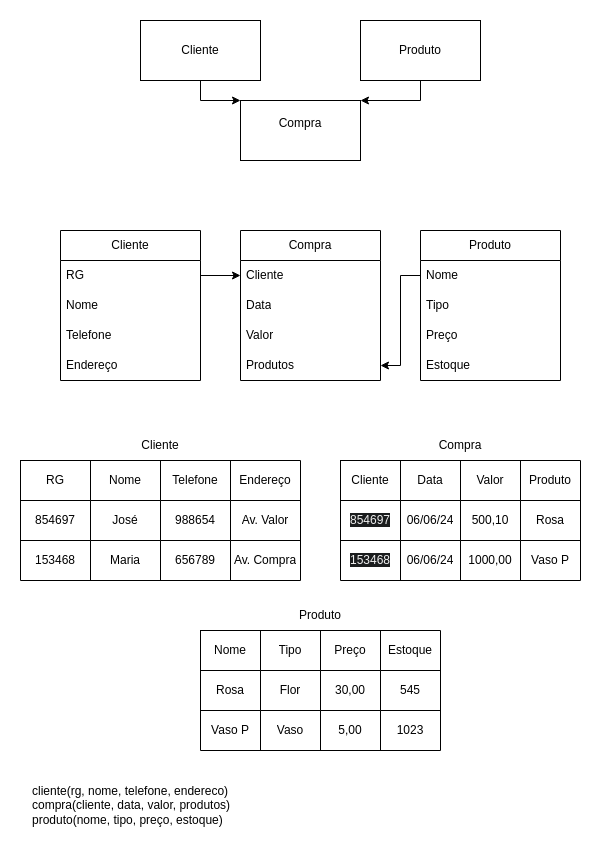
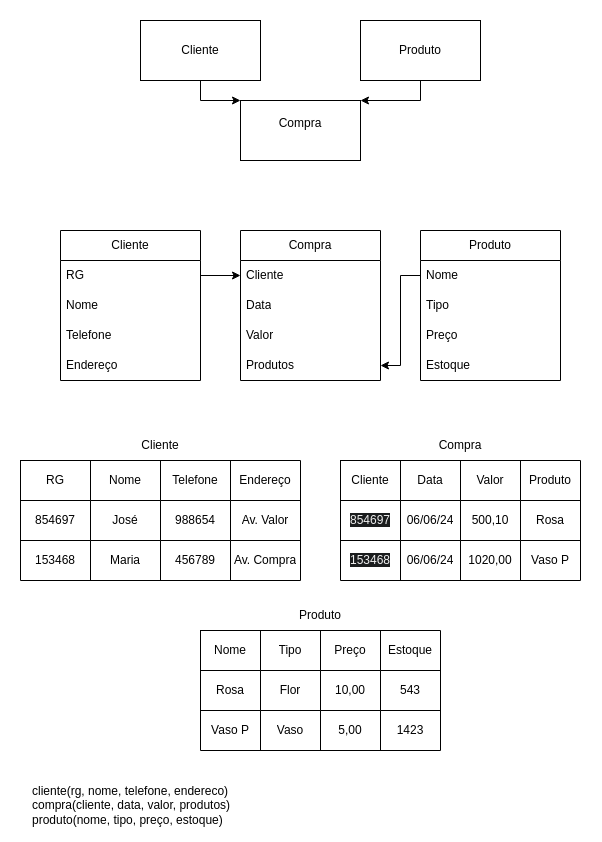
  <mxCell id="0" />
  <mxCell id="1" parent="0" />
  <mxCell id="2" style="edgeStyle=orthogonalEdgeStyle;rounded=0;orthogonalLoop=1;jettySize=auto;html=1;entryX=0;entryY=0;entryDx=0;entryDy=0;" parent="1" source="3" target="6" edge="1"><mxGeometry relative="1" as="geometry" /></mxCell>
  <mxCell id="3" value="Cliente" style="rounded=0;whiteSpace=wrap;html=1;" parent="1" vertex="1"><mxGeometry x="140" y="20" width="120" height="60" as="geometry" /></mxCell>
  <mxCell id="4" style="edgeStyle=orthogonalEdgeStyle;rounded=0;orthogonalLoop=1;jettySize=auto;html=1;entryX=1;entryY=0;entryDx=0;entryDy=0;" parent="1" source="5" target="6" edge="1"><mxGeometry relative="1" as="geometry" /></mxCell>
  <mxCell id="5" value="Produto" style="rounded=0;whiteSpace=wrap;html=1;" parent="1" vertex="1"><mxGeometry x="360" y="20" width="120" height="60" as="geometry" /></mxCell>
  <mxCell id="6" value="Compra&lt;div&gt;&lt;br&gt;&lt;/div&gt;" style="rounded=0;whiteSpace=wrap;html=1;" parent="1" vertex="1"><mxGeometry x="240" y="100" width="120" height="60" as="geometry" /></mxCell>
  <mxCell id="7" value="Cliente" style="swimlane;fontStyle=0;childLayout=stackLayout;horizontal=1;startSize=30;horizontalStack=0;resizeParent=1;resizeParentMax=0;resizeLast=0;collapsible=1;marginBottom=0;whiteSpace=wrap;html=1;" parent="1" vertex="1"><mxGeometry x="60" y="230" width="140" height="150" as="geometry" /></mxCell>
  <mxCell id="8" value="RG" style="text;strokeColor=none;fillColor=none;align=left;verticalAlign=middle;spacingLeft=4;spacingRight=4;overflow=hidden;points=[[0,0.5],[1,0.5]];portConstraint=eastwest;rotatable=0;whiteSpace=wrap;html=1;" parent="7" vertex="1"><mxGeometry y="30" width="140" height="30" as="geometry" /></mxCell>
  <mxCell id="9" value="Nome" style="text;strokeColor=none;fillColor=none;align=left;verticalAlign=middle;spacingLeft=4;spacingRight=4;overflow=hidden;points=[[0,0.5],[1,0.5]];portConstraint=eastwest;rotatable=0;whiteSpace=wrap;html=1;" parent="7" vertex="1"><mxGeometry y="60" width="140" height="30" as="geometry" /></mxCell>
  <mxCell id="10" value="Telefone" style="text;strokeColor=none;fillColor=none;align=left;verticalAlign=middle;spacingLeft=4;spacingRight=4;overflow=hidden;points=[[0,0.5],[1,0.5]];portConstraint=eastwest;rotatable=0;whiteSpace=wrap;html=1;" parent="7" vertex="1"><mxGeometry y="90" width="140" height="30" as="geometry" /></mxCell>
  <mxCell id="11" value="Endereço" style="text;strokeColor=none;fillColor=none;align=left;verticalAlign=middle;spacingLeft=4;spacingRight=4;overflow=hidden;points=[[0,0.5],[1,0.5]];portConstraint=eastwest;rotatable=0;whiteSpace=wrap;html=1;" parent="7" vertex="1"><mxGeometry y="120" width="140" height="30" as="geometry" /></mxCell>
  <mxCell id="12" value="Produto" style="swimlane;fontStyle=0;childLayout=stackLayout;horizontal=1;startSize=30;horizontalStack=0;resizeParent=1;resizeParentMax=0;resizeLast=0;collapsible=1;marginBottom=0;whiteSpace=wrap;html=1;" parent="1" vertex="1"><mxGeometry x="420" y="230" width="140" height="150" as="geometry" /></mxCell>
  <mxCell id="13" value="Nome" style="text;strokeColor=none;fillColor=none;align=left;verticalAlign=middle;spacingLeft=4;spacingRight=4;overflow=hidden;points=[[0,0.5],[1,0.5]];portConstraint=eastwest;rotatable=0;whiteSpace=wrap;html=1;" parent="12" vertex="1"><mxGeometry y="30" width="140" height="30" as="geometry" /></mxCell>
  <mxCell id="14" value="Tipo" style="text;strokeColor=none;fillColor=none;align=left;verticalAlign=middle;spacingLeft=4;spacingRight=4;overflow=hidden;points=[[0,0.5],[1,0.5]];portConstraint=eastwest;rotatable=0;whiteSpace=wrap;html=1;" parent="12" vertex="1"><mxGeometry y="60" width="140" height="30" as="geometry" /></mxCell>
  <mxCell id="15" value="Preço" style="text;strokeColor=none;fillColor=none;align=left;verticalAlign=middle;spacingLeft=4;spacingRight=4;overflow=hidden;points=[[0,0.5],[1,0.5]];portConstraint=eastwest;rotatable=0;whiteSpace=wrap;html=1;" parent="12" vertex="1"><mxGeometry y="90" width="140" height="30" as="geometry" /></mxCell>
  <mxCell id="16" value="Estoque" style="text;strokeColor=none;fillColor=none;align=left;verticalAlign=middle;spacingLeft=4;spacingRight=4;overflow=hidden;points=[[0,0.5],[1,0.5]];portConstraint=eastwest;rotatable=0;whiteSpace=wrap;html=1;" parent="12" vertex="1"><mxGeometry y="120" width="140" height="30" as="geometry" /></mxCell>
  <mxCell id="17" value="Compra" style="swimlane;fontStyle=0;childLayout=stackLayout;horizontal=1;startSize=30;horizontalStack=0;resizeParent=1;resizeParentMax=0;resizeLast=0;collapsible=1;marginBottom=0;whiteSpace=wrap;html=1;" parent="1" vertex="1"><mxGeometry x="240" y="230" width="140" height="150" as="geometry" /></mxCell>
  <mxCell id="18" value="Cliente" style="text;strokeColor=none;fillColor=none;align=left;verticalAlign=middle;spacingLeft=4;spacingRight=4;overflow=hidden;points=[[0,0.5],[1,0.5]];portConstraint=eastwest;rotatable=0;whiteSpace=wrap;html=1;" parent="17" vertex="1"><mxGeometry y="30" width="140" height="30" as="geometry" /></mxCell>
  <mxCell id="19" value="Data" style="text;strokeColor=none;fillColor=none;align=left;verticalAlign=middle;spacingLeft=4;spacingRight=4;overflow=hidden;points=[[0,0.5],[1,0.5]];portConstraint=eastwest;rotatable=0;whiteSpace=wrap;html=1;" parent="17" vertex="1"><mxGeometry y="60" width="140" height="30" as="geometry" /></mxCell>
  <mxCell id="20" value="Valor" style="text;strokeColor=none;fillColor=none;align=left;verticalAlign=middle;spacingLeft=4;spacingRight=4;overflow=hidden;points=[[0,0.5],[1,0.5]];portConstraint=eastwest;rotatable=0;whiteSpace=wrap;html=1;" parent="17" vertex="1"><mxGeometry y="90" width="140" height="30" as="geometry" /></mxCell>
  <mxCell id="21" value="Produtos" style="text;strokeColor=none;fillColor=none;align=left;verticalAlign=middle;spacingLeft=4;spacingRight=4;overflow=hidden;points=[[0,0.5],[1,0.5]];portConstraint=eastwest;rotatable=0;whiteSpace=wrap;html=1;" parent="17" vertex="1"><mxGeometry y="120" width="140" height="30" as="geometry" /></mxCell>
  <mxCell id="22" style="edgeStyle=orthogonalEdgeStyle;rounded=0;orthogonalLoop=1;jettySize=auto;html=1;entryX=1;entryY=0.5;entryDx=0;entryDy=0;" parent="1" source="13" target="21" edge="1"><mxGeometry relative="1" as="geometry" /></mxCell>
  <mxCell id="23" style="edgeStyle=orthogonalEdgeStyle;rounded=0;orthogonalLoop=1;jettySize=auto;html=1;entryX=0;entryY=0.5;entryDx=0;entryDy=0;" parent="1" source="8" target="18" edge="1"><mxGeometry relative="1" as="geometry" /></mxCell>
  <mxCell id="24" value="" style="shape=table;startSize=0;container=1;collapsible=0;childLayout=tableLayout;" parent="1" vertex="1"><mxGeometry x="20" y="460" width="280" height="120" as="geometry" /></mxCell>
  <mxCell id="25" value="" style="shape=tableRow;horizontal=0;startSize=0;swimlaneHead=0;swimlaneBody=0;strokeColor=inherit;top=0;left=0;bottom=0;right=0;collapsible=0;dropTarget=0;fillColor=none;points=[[0,0.5],[1,0.5]];portConstraint=eastwest;" parent="24" vertex="1"><mxGeometry width="280" height="40" as="geometry" /></mxCell>
  <mxCell id="26" value="RG" style="shape=partialRectangle;html=1;whiteSpace=wrap;connectable=0;strokeColor=inherit;overflow=hidden;fillColor=none;top=0;left=0;bottom=0;right=0;pointerEvents=1;" parent="25" vertex="1"><mxGeometry width="70" height="40" as="geometry"><mxRectangle width="70" height="40" as="alternateBounds" /></mxGeometry></mxCell>
  <mxCell id="27" value="Nome" style="shape=partialRectangle;html=1;whiteSpace=wrap;connectable=0;strokeColor=inherit;overflow=hidden;fillColor=none;top=0;left=0;bottom=0;right=0;pointerEvents=1;" parent="25" vertex="1"><mxGeometry x="70" width="70" height="40" as="geometry"><mxRectangle width="70" height="40" as="alternateBounds" /></mxGeometry></mxCell>
  <mxCell id="28" value="Telefone" style="shape=partialRectangle;html=1;whiteSpace=wrap;connectable=0;strokeColor=inherit;overflow=hidden;fillColor=none;top=0;left=0;bottom=0;right=0;pointerEvents=1;" parent="25" vertex="1"><mxGeometry x="140" width="70" height="40" as="geometry"><mxRectangle width="70" height="40" as="alternateBounds" /></mxGeometry></mxCell>
  <mxCell id="29" value="Endereço" style="shape=partialRectangle;html=1;whiteSpace=wrap;connectable=0;strokeColor=inherit;overflow=hidden;fillColor=none;top=0;left=0;bottom=0;right=0;pointerEvents=1;" parent="25" vertex="1"><mxGeometry x="210" width="70" height="40" as="geometry"><mxRectangle width="70" height="40" as="alternateBounds" /></mxGeometry></mxCell>
  <mxCell id="30" value="" style="shape=tableRow;horizontal=0;startSize=0;swimlaneHead=0;swimlaneBody=0;strokeColor=inherit;top=0;left=0;bottom=0;right=0;collapsible=0;dropTarget=0;fillColor=none;points=[[0,0.5],[1,0.5]];portConstraint=eastwest;" parent="24" vertex="1"><mxGeometry y="40" width="280" height="40" as="geometry" /></mxCell>
  <mxCell id="31" value="854697" style="shape=partialRectangle;html=1;whiteSpace=wrap;connectable=0;strokeColor=inherit;overflow=hidden;fillColor=none;top=0;left=0;bottom=0;right=0;pointerEvents=1;" parent="30" vertex="1"><mxGeometry width="70" height="40" as="geometry"><mxRectangle width="70" height="40" as="alternateBounds" /></mxGeometry></mxCell>
  <mxCell id="32" value="José" style="shape=partialRectangle;html=1;whiteSpace=wrap;connectable=0;strokeColor=inherit;overflow=hidden;fillColor=none;top=0;left=0;bottom=0;right=0;pointerEvents=1;" parent="30" vertex="1"><mxGeometry x="70" width="70" height="40" as="geometry"><mxRectangle width="70" height="40" as="alternateBounds" /></mxGeometry></mxCell>
  <mxCell id="33" value="988654" style="shape=partialRectangle;html=1;whiteSpace=wrap;connectable=0;strokeColor=inherit;overflow=hidden;fillColor=none;top=0;left=0;bottom=0;right=0;pointerEvents=1;" parent="30" vertex="1"><mxGeometry x="140" width="70" height="40" as="geometry"><mxRectangle width="70" height="40" as="alternateBounds" /></mxGeometry></mxCell>
  <mxCell id="34" value="Av. Valor" style="shape=partialRectangle;html=1;whiteSpace=wrap;connectable=0;strokeColor=inherit;overflow=hidden;fillColor=none;top=0;left=0;bottom=0;right=0;pointerEvents=1;" parent="30" vertex="1"><mxGeometry x="210" width="70" height="40" as="geometry"><mxRectangle width="70" height="40" as="alternateBounds" /></mxGeometry></mxCell>
  <mxCell id="35" value="" style="shape=tableRow;horizontal=0;startSize=0;swimlaneHead=0;swimlaneBody=0;strokeColor=inherit;top=0;left=0;bottom=0;right=0;collapsible=0;dropTarget=0;fillColor=none;points=[[0,0.5],[1,0.5]];portConstraint=eastwest;" parent="24" vertex="1"><mxGeometry y="80" width="280" height="40" as="geometry" /></mxCell>
  <mxCell id="36" value="153468" style="shape=partialRectangle;html=1;whiteSpace=wrap;connectable=0;strokeColor=inherit;overflow=hidden;fillColor=none;top=0;left=0;bottom=0;right=0;pointerEvents=1;" parent="35" vertex="1"><mxGeometry width="70" height="40" as="geometry"><mxRectangle width="70" height="40" as="alternateBounds" /></mxGeometry></mxCell>
  <mxCell id="37" value="Maria" style="shape=partialRectangle;html=1;whiteSpace=wrap;connectable=0;strokeColor=inherit;overflow=hidden;fillColor=none;top=0;left=0;bottom=0;right=0;pointerEvents=1;" parent="35" vertex="1"><mxGeometry x="70" width="70" height="40" as="geometry"><mxRectangle width="70" height="40" as="alternateBounds" /></mxGeometry></mxCell>
- <mxCell id="38" value="656789" style="shape=partialRectangle;html=1;whiteSpace=wrap;connectable=0;strokeColor=inherit;overflow=hidden;fillColor=none;top=0;left=0;bottom=0;right=0;pointerEvents=1;" parent="35" vertex="1"><mxGeometry x="140" width="70" height="40" as="geometry"><mxRectangle width="70" height="40" as="alternateBounds" /></mxGeometry></mxCell>
+ <mxCell id="38" value="456789" style="shape=partialRectangle;html=1;whiteSpace=wrap;connectable=0;strokeColor=inherit;overflow=hidden;fillColor=none;top=0;left=0;bottom=0;right=0;pointerEvents=1;" parent="35" vertex="1"><mxGeometry x="140" width="70" height="40" as="geometry"><mxRectangle width="70" height="40" as="alternateBounds" /></mxGeometry></mxCell>
  <mxCell id="39" value="Av. Compra" style="shape=partialRectangle;html=1;whiteSpace=wrap;connectable=0;strokeColor=inherit;overflow=hidden;fillColor=none;top=0;left=0;bottom=0;right=0;pointerEvents=1;" parent="35" vertex="1"><mxGeometry x="210" width="70" height="40" as="geometry"><mxRectangle width="70" height="40" as="alternateBounds" /></mxGeometry></mxCell>
  <mxCell id="40" value="" style="shape=table;startSize=0;container=1;collapsible=0;childLayout=tableLayout;" parent="1" vertex="1"><mxGeometry x="340" y="460" width="240" height="120" as="geometry" /></mxCell>
  <mxCell id="41" value="" style="shape=tableRow;horizontal=0;startSize=0;swimlaneHead=0;swimlaneBody=0;strokeColor=inherit;top=0;left=0;bottom=0;right=0;collapsible=0;dropTarget=0;fillColor=none;points=[[0,0.5],[1,0.5]];portConstraint=eastwest;" parent="40" vertex="1"><mxGeometry width="240" height="40" as="geometry" /></mxCell>
  <mxCell id="42" value="Cliente" style="shape=partialRectangle;html=1;whiteSpace=wrap;connectable=0;strokeColor=inherit;overflow=hidden;fillColor=none;top=0;left=0;bottom=0;right=0;pointerEvents=1;" parent="41" vertex="1"><mxGeometry width="60" height="40" as="geometry"><mxRectangle width="60" height="40" as="alternateBounds" /></mxGeometry></mxCell>
  <mxCell id="43" value="Data" style="shape=partialRectangle;html=1;whiteSpace=wrap;connectable=0;strokeColor=inherit;overflow=hidden;fillColor=none;top=0;left=0;bottom=0;right=0;pointerEvents=1;" parent="41" vertex="1"><mxGeometry x="60" width="60" height="40" as="geometry"><mxRectangle width="60" height="40" as="alternateBounds" /></mxGeometry></mxCell>
  <mxCell id="44" value="Valor" style="shape=partialRectangle;html=1;whiteSpace=wrap;connectable=0;strokeColor=inherit;overflow=hidden;fillColor=none;top=0;left=0;bottom=0;right=0;pointerEvents=1;" parent="41" vertex="1"><mxGeometry x="120" width="60" height="40" as="geometry"><mxRectangle width="60" height="40" as="alternateBounds" /></mxGeometry></mxCell>
  <mxCell id="45" value="Produto" style="shape=partialRectangle;html=1;whiteSpace=wrap;connectable=0;strokeColor=inherit;overflow=hidden;fillColor=none;top=0;left=0;bottom=0;right=0;pointerEvents=1;" parent="41" vertex="1"><mxGeometry x="180" width="60" height="40" as="geometry"><mxRectangle width="60" height="40" as="alternateBounds" /></mxGeometry></mxCell>
  <mxCell id="46" value="" style="shape=tableRow;horizontal=0;startSize=0;swimlaneHead=0;swimlaneBody=0;strokeColor=inherit;top=0;left=0;bottom=0;right=0;collapsible=0;dropTarget=0;fillColor=none;points=[[0,0.5],[1,0.5]];portConstraint=eastwest;" parent="40" vertex="1"><mxGeometry y="40" width="240" height="40" as="geometry" /></mxCell>
  <mxCell id="47" value="&lt;span style=&quot;color: rgb(240, 240, 240); font-family: Helvetica; font-size: 12px; font-style: normal; font-variant-ligatures: normal; font-variant-caps: normal; font-weight: 400; letter-spacing: normal; orphans: 2; text-align: center; text-indent: 0px; text-transform: none; widows: 2; word-spacing: 0px; -webkit-text-stroke-width: 0px; white-space: normal; background-color: rgb(27, 29, 30); text-decoration-thickness: initial; text-decoration-style: initial; text-decoration-color: initial; display: inline !important; float: none;&quot;&gt;854697&lt;/span&gt;" style="shape=partialRectangle;html=1;whiteSpace=wrap;connectable=0;strokeColor=inherit;overflow=hidden;fillColor=none;top=0;left=0;bottom=0;right=0;pointerEvents=1;" parent="46" vertex="1"><mxGeometry width="60" height="40" as="geometry"><mxRectangle width="60" height="40" as="alternateBounds" /></mxGeometry></mxCell>
  <mxCell id="48" value="06/06/24" style="shape=partialRectangle;html=1;whiteSpace=wrap;connectable=0;strokeColor=inherit;overflow=hidden;fillColor=none;top=0;left=0;bottom=0;right=0;pointerEvents=1;" parent="46" vertex="1"><mxGeometry x="60" width="60" height="40" as="geometry"><mxRectangle width="60" height="40" as="alternateBounds" /></mxGeometry></mxCell>
  <mxCell id="49" value="500,10" style="shape=partialRectangle;html=1;whiteSpace=wrap;connectable=0;strokeColor=inherit;overflow=hidden;fillColor=none;top=0;left=0;bottom=0;right=0;pointerEvents=1;" parent="46" vertex="1"><mxGeometry x="120" width="60" height="40" as="geometry"><mxRectangle width="60" height="40" as="alternateBounds" /></mxGeometry></mxCell>
  <mxCell id="50" value="Rosa" style="shape=partialRectangle;html=1;whiteSpace=wrap;connectable=0;strokeColor=inherit;overflow=hidden;fillColor=none;top=0;left=0;bottom=0;right=0;pointerEvents=1;" parent="46" vertex="1"><mxGeometry x="180" width="60" height="40" as="geometry"><mxRectangle width="60" height="40" as="alternateBounds" /></mxGeometry></mxCell>
  <mxCell id="51" value="" style="shape=tableRow;horizontal=0;startSize=0;swimlaneHead=0;swimlaneBody=0;strokeColor=inherit;top=0;left=0;bottom=0;right=0;collapsible=0;dropTarget=0;fillColor=none;points=[[0,0.5],[1,0.5]];portConstraint=eastwest;" parent="40" vertex="1"><mxGeometry y="80" width="240" height="40" as="geometry" /></mxCell>
  <mxCell id="52" value="&lt;span style=&quot;color: rgb(240, 240, 240); font-family: Helvetica; font-size: 12px; font-style: normal; font-variant-ligatures: normal; font-variant-caps: normal; font-weight: 400; letter-spacing: normal; orphans: 2; text-align: center; text-indent: 0px; text-transform: none; widows: 2; word-spacing: 0px; -webkit-text-stroke-width: 0px; white-space: normal; background-color: rgb(27, 29, 30); text-decoration-thickness: initial; text-decoration-style: initial; text-decoration-color: initial; display: inline !important; float: none;&quot;&gt;153468&lt;/span&gt;" style="shape=partialRectangle;html=1;whiteSpace=wrap;connectable=0;strokeColor=inherit;overflow=hidden;fillColor=none;top=0;left=0;bottom=0;right=0;pointerEvents=1;" parent="51" vertex="1"><mxGeometry width="60" height="40" as="geometry"><mxRectangle width="60" height="40" as="alternateBounds" /></mxGeometry></mxCell>
  <mxCell id="53" value="06/06/24" style="shape=partialRectangle;html=1;whiteSpace=wrap;connectable=0;strokeColor=inherit;overflow=hidden;fillColor=none;top=0;left=0;bottom=0;right=0;pointerEvents=1;" parent="51" vertex="1"><mxGeometry x="60" width="60" height="40" as="geometry"><mxRectangle width="60" height="40" as="alternateBounds" /></mxGeometry></mxCell>
- <mxCell id="54" value="1000,00" style="shape=partialRectangle;html=1;whiteSpace=wrap;connectable=0;strokeColor=inherit;overflow=hidden;fillColor=none;top=0;left=0;bottom=0;right=0;pointerEvents=1;" parent="51" vertex="1"><mxGeometry x="120" width="60" height="40" as="geometry"><mxRectangle width="60" height="40" as="alternateBounds" /></mxGeometry></mxCell>
+ <mxCell id="54" value="1020,00" style="shape=partialRectangle;html=1;whiteSpace=wrap;connectable=0;strokeColor=inherit;overflow=hidden;fillColor=none;top=0;left=0;bottom=0;right=0;pointerEvents=1;" parent="51" vertex="1"><mxGeometry x="120" width="60" height="40" as="geometry"><mxRectangle width="60" height="40" as="alternateBounds" /></mxGeometry></mxCell>
  <mxCell id="55" value="Vaso P" style="shape=partialRectangle;html=1;whiteSpace=wrap;connectable=0;strokeColor=inherit;overflow=hidden;fillColor=none;top=0;left=0;bottom=0;right=0;pointerEvents=1;" parent="51" vertex="1"><mxGeometry x="180" width="60" height="40" as="geometry"><mxRectangle width="60" height="40" as="alternateBounds" /></mxGeometry></mxCell>
  <mxCell id="56" value="" style="shape=table;startSize=0;container=1;collapsible=0;childLayout=tableLayout;" parent="1" vertex="1"><mxGeometry x="200" y="630" width="240" height="120" as="geometry" /></mxCell>
  <mxCell id="57" value="" style="shape=tableRow;horizontal=0;startSize=0;swimlaneHead=0;swimlaneBody=0;strokeColor=inherit;top=0;left=0;bottom=0;right=0;collapsible=0;dropTarget=0;fillColor=none;points=[[0,0.5],[1,0.5]];portConstraint=eastwest;" parent="56" vertex="1"><mxGeometry width="240" height="40" as="geometry" /></mxCell>
  <mxCell id="58" value="Nome" style="shape=partialRectangle;html=1;whiteSpace=wrap;connectable=0;strokeColor=inherit;overflow=hidden;fillColor=none;top=0;left=0;bottom=0;right=0;pointerEvents=1;" parent="57" vertex="1"><mxGeometry width="60" height="40" as="geometry"><mxRectangle width="60" height="40" as="alternateBounds" /></mxGeometry></mxCell>
  <mxCell id="59" value="Tipo" style="shape=partialRectangle;html=1;whiteSpace=wrap;connectable=0;strokeColor=inherit;overflow=hidden;fillColor=none;top=0;left=0;bottom=0;right=0;pointerEvents=1;" parent="57" vertex="1"><mxGeometry x="60" width="60" height="40" as="geometry"><mxRectangle width="60" height="40" as="alternateBounds" /></mxGeometry></mxCell>
  <mxCell id="60" value="Preço" style="shape=partialRectangle;html=1;whiteSpace=wrap;connectable=0;strokeColor=inherit;overflow=hidden;fillColor=none;top=0;left=0;bottom=0;right=0;pointerEvents=1;" parent="57" vertex="1"><mxGeometry x="120" width="60" height="40" as="geometry"><mxRectangle width="60" height="40" as="alternateBounds" /></mxGeometry></mxCell>
  <mxCell id="61" value="Estoque" style="shape=partialRectangle;html=1;whiteSpace=wrap;connectable=0;strokeColor=inherit;overflow=hidden;fillColor=none;top=0;left=0;bottom=0;right=0;pointerEvents=1;" parent="57" vertex="1"><mxGeometry x="180" width="60" height="40" as="geometry"><mxRectangle width="60" height="40" as="alternateBounds" /></mxGeometry></mxCell>
  <mxCell id="62" value="" style="shape=tableRow;horizontal=0;startSize=0;swimlaneHead=0;swimlaneBody=0;strokeColor=inherit;top=0;left=0;bottom=0;right=0;collapsible=0;dropTarget=0;fillColor=none;points=[[0,0.5],[1,0.5]];portConstraint=eastwest;" parent="56" vertex="1"><mxGeometry y="40" width="240" height="40" as="geometry" /></mxCell>
  <mxCell id="63" value="Rosa" style="shape=partialRectangle;html=1;whiteSpace=wrap;connectable=0;strokeColor=inherit;overflow=hidden;fillColor=none;top=0;left=0;bottom=0;right=0;pointerEvents=1;" parent="62" vertex="1"><mxGeometry width="60" height="40" as="geometry"><mxRectangle width="60" height="40" as="alternateBounds" /></mxGeometry></mxCell>
  <mxCell id="64" value="Flor" style="shape=partialRectangle;html=1;whiteSpace=wrap;connectable=0;strokeColor=inherit;overflow=hidden;fillColor=none;top=0;left=0;bottom=0;right=0;pointerEvents=1;" parent="62" vertex="1"><mxGeometry x="60" width="60" height="40" as="geometry"><mxRectangle width="60" height="40" as="alternateBounds" /></mxGeometry></mxCell>
- <mxCell id="65" value="30,00" style="shape=partialRectangle;html=1;whiteSpace=wrap;connectable=0;strokeColor=inherit;overflow=hidden;fillColor=none;top=0;left=0;bottom=0;right=0;pointerEvents=1;" parent="62" vertex="1"><mxGeometry x="120" width="60" height="40" as="geometry"><mxRectangle width="60" height="40" as="alternateBounds" /></mxGeometry></mxCell>
- <mxCell id="66" value="545" style="shape=partialRectangle;html=1;whiteSpace=wrap;connectable=0;strokeColor=inherit;overflow=hidden;fillColor=none;top=0;left=0;bottom=0;right=0;pointerEvents=1;" parent="62" vertex="1"><mxGeometry x="180" width="60" height="40" as="geometry"><mxRectangle width="60" height="40" as="alternateBounds" /></mxGeometry></mxCell>
+ <mxCell id="65" value="10,00" style="shape=partialRectangle;html=1;whiteSpace=wrap;connectable=0;strokeColor=inherit;overflow=hidden;fillColor=none;top=0;left=0;bottom=0;right=0;pointerEvents=1;" parent="62" vertex="1"><mxGeometry x="120" width="60" height="40" as="geometry"><mxRectangle width="60" height="40" as="alternateBounds" /></mxGeometry></mxCell>
+ <mxCell id="66" value="543" style="shape=partialRectangle;html=1;whiteSpace=wrap;connectable=0;strokeColor=inherit;overflow=hidden;fillColor=none;top=0;left=0;bottom=0;right=0;pointerEvents=1;" parent="62" vertex="1"><mxGeometry x="180" width="60" height="40" as="geometry"><mxRectangle width="60" height="40" as="alternateBounds" /></mxGeometry></mxCell>
  <mxCell id="67" value="" style="shape=tableRow;horizontal=0;startSize=0;swimlaneHead=0;swimlaneBody=0;strokeColor=inherit;top=0;left=0;bottom=0;right=0;collapsible=0;dropTarget=0;fillColor=none;points=[[0,0.5],[1,0.5]];portConstraint=eastwest;" parent="56" vertex="1"><mxGeometry y="80" width="240" height="40" as="geometry" /></mxCell>
  <mxCell id="68" value="Vaso P" style="shape=partialRectangle;html=1;whiteSpace=wrap;connectable=0;strokeColor=inherit;overflow=hidden;fillColor=none;top=0;left=0;bottom=0;right=0;pointerEvents=1;" parent="67" vertex="1"><mxGeometry width="60" height="40" as="geometry"><mxRectangle width="60" height="40" as="alternateBounds" /></mxGeometry></mxCell>
  <mxCell id="69" value="Vaso" style="shape=partialRectangle;html=1;whiteSpace=wrap;connectable=0;strokeColor=inherit;overflow=hidden;fillColor=none;top=0;left=0;bottom=0;right=0;pointerEvents=1;" parent="67" vertex="1"><mxGeometry x="60" width="60" height="40" as="geometry"><mxRectangle width="60" height="40" as="alternateBounds" /></mxGeometry></mxCell>
  <mxCell id="70" value="5,00" style="shape=partialRectangle;html=1;whiteSpace=wrap;connectable=0;strokeColor=inherit;overflow=hidden;fillColor=none;top=0;left=0;bottom=0;right=0;pointerEvents=1;" parent="67" vertex="1"><mxGeometry x="120" width="60" height="40" as="geometry"><mxRectangle width="60" height="40" as="alternateBounds" /></mxGeometry></mxCell>
- <mxCell id="71" value="1023" style="shape=partialRectangle;html=1;whiteSpace=wrap;connectable=0;strokeColor=inherit;overflow=hidden;fillColor=none;top=0;left=0;bottom=0;right=0;pointerEvents=1;" parent="67" vertex="1"><mxGeometry x="180" width="60" height="40" as="geometry"><mxRectangle width="60" height="40" as="alternateBounds" /></mxGeometry></mxCell>
+ <mxCell id="71" value="1423" style="shape=partialRectangle;html=1;whiteSpace=wrap;connectable=0;strokeColor=inherit;overflow=hidden;fillColor=none;top=0;left=0;bottom=0;right=0;pointerEvents=1;" parent="67" vertex="1"><mxGeometry x="180" width="60" height="40" as="geometry"><mxRectangle width="60" height="40" as="alternateBounds" /></mxGeometry></mxCell>
  <mxCell id="72" value="cliente(rg, nome, telefone, endereco)&lt;div&gt;compra(cliente, data, valor, produtos)&lt;/div&gt;&lt;div&gt;produto(nome, tipo, preço, estoque)&lt;/div&gt;" style="text;html=1;align=left;verticalAlign=middle;whiteSpace=wrap;rounded=0;" parent="1" vertex="1"><mxGeometry x="30" y="790" width="210" height="30" as="geometry" /></mxCell>
  <mxCell id="73" value="Cliente" style="text;html=1;align=center;verticalAlign=middle;whiteSpace=wrap;rounded=0;" vertex="1" parent="1"><mxGeometry x="130" y="430" width="60" height="30" as="geometry" /></mxCell>
  <mxCell id="74" value="Compra" style="text;html=1;align=center;verticalAlign=middle;whiteSpace=wrap;rounded=0;" vertex="1" parent="1"><mxGeometry x="430" y="430" width="60" height="30" as="geometry" /></mxCell>
  <mxCell id="75" value="Produto" style="text;html=1;align=center;verticalAlign=middle;whiteSpace=wrap;rounded=0;" vertex="1" parent="1"><mxGeometry x="290" y="600" width="60" height="30" as="geometry" /></mxCell>
